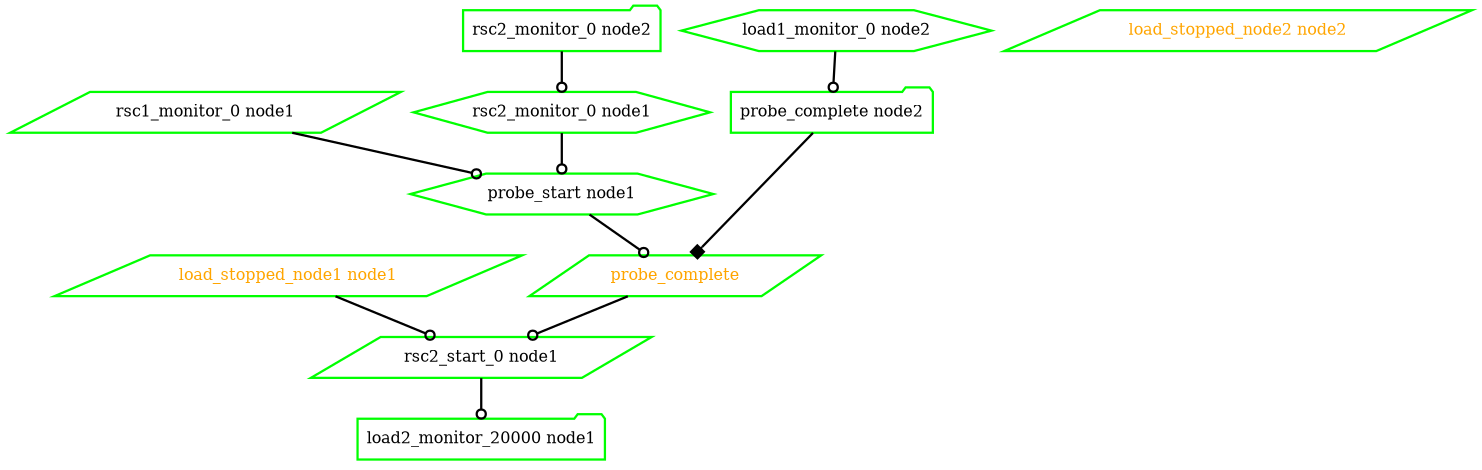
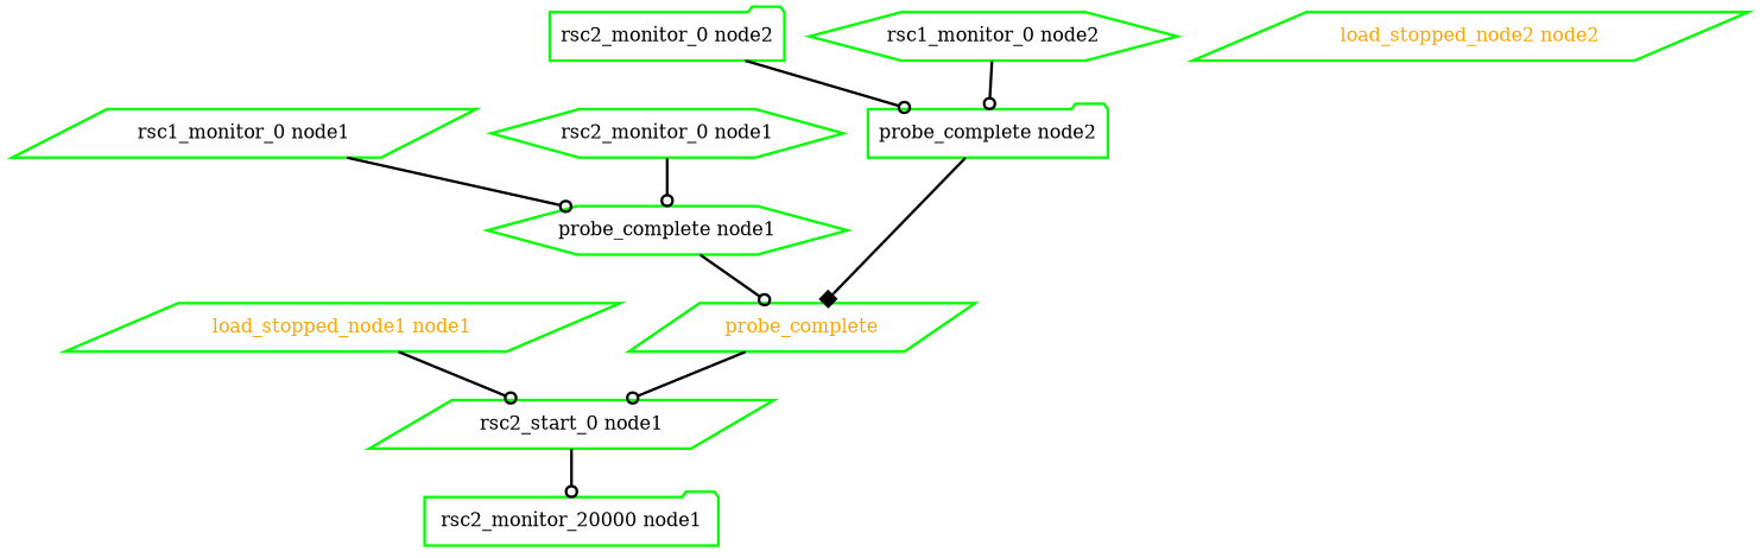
  digraph {
    node [color=green fontcolor=black shape=parallelogram style=bold]
    edge [arrowhead=odot style=bold]
    "load_stopped_node1 node1" [fontcolor=orange]
    "rsc2_start_0 node1"
-   "rsc2_monitor_20000 node1" [shape=folder label="load2_monitor_20000 node1"]
+   "rsc2_monitor_20000 node1" [shape=folder]
    "load_stopped_node2 node2" [fontcolor=orange]
-   "probe_complete node1" [shape=hexagon label="probe_start node1"]
+   "probe_complete node1" [shape=hexagon]
    probe_complete [fontcolor=orange]
    "probe_complete node2" [shape=folder]
    "rsc1_monitor_0 node1"
-   "rsc1_monitor_0 node2" [shape=hexagon label="load1_monitor_0 node2"]
+   "rsc1_monitor_0 node2" [shape=hexagon]
    "rsc2_monitor_0 node1" [shape=hexagon]
    "rsc2_monitor_0 node2" [shape=folder]
    "load_stopped_node1 node1" -> "rsc2_start_0 node1"
    "rsc2_start_0 node1" -> "rsc2_monitor_20000 node1"
    "probe_complete node1" -> probe_complete
    probe_complete -> "rsc2_start_0 node1"
    "probe_complete node2" -> probe_complete [arrowhead=box]
    "rsc1_monitor_0 node1" -> "probe_complete node1"
    "rsc1_monitor_0 node2" -> "probe_complete node2"
    "rsc2_monitor_0 node1" -> "probe_complete node1"
-   "rsc2_monitor_0 node2" -> "rsc2_monitor_0 node1"
+   "rsc2_monitor_0 node2" -> "probe_complete node2"
  }
